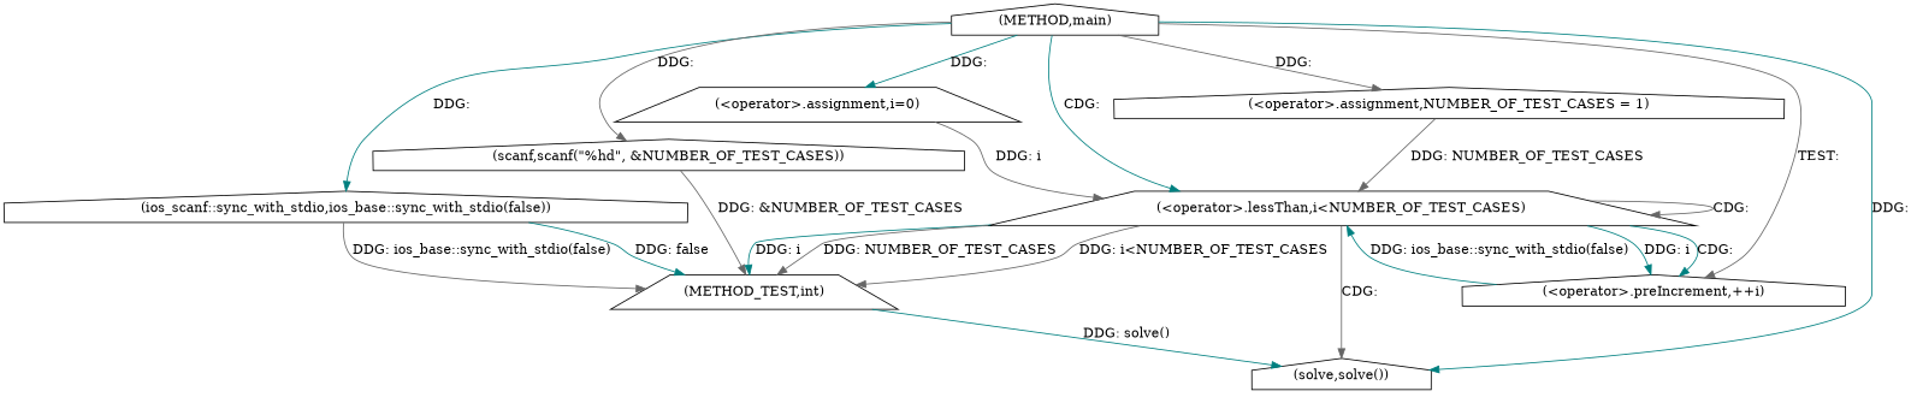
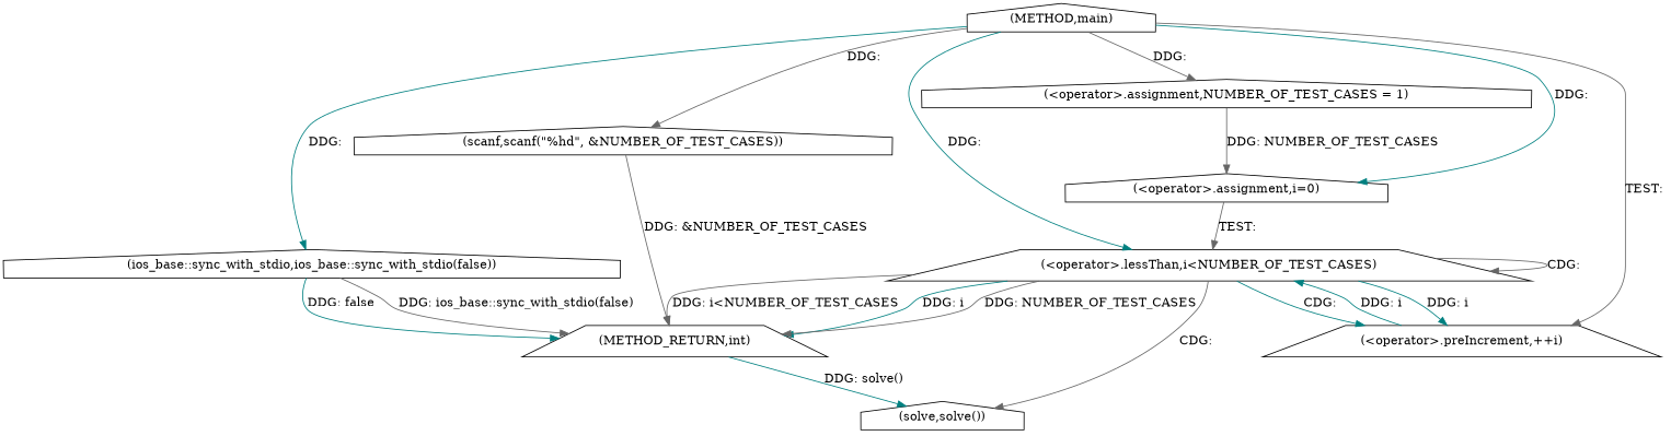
  digraph {
    node [shape=house]
    edge [color=gray40]
    n1 [label="(METHOD,main)"]
-   n2 [label="(ios_scanf::sync_with_stdio,ios_base::sync_with_stdio(false))"]
+   n2 [label="(ios_base::sync_with_stdio,ios_base::sync_with_stdio(false))"]
    n3 [label="(<operator>.assignment,NUMBER_OF_TEST_CASES = 1)"]
    n4 [label="(scanf,scanf(\"%hd\", &NUMBER_OF_TEST_CASES))"]
-   n5 [label="(<operator>.assignment,i=0)" shape=trapezium]
+   n5 [label="(<operator>.assignment,i=0)"]
    n6 [label="(<operator>.lessThan,i<NUMBER_OF_TEST_CASES)" shape=trapezium]
-   n7 [label="(<operator>.preIncrement,++i)"]
+   n7 [label="(<operator>.preIncrement,++i)" shape=trapezium]
    n8 [label="(solve,solve())"]
-   n9 [label="(METHOD_TEST,int)" shape=trapezium]
+   n9 [label="(METHOD_RETURN,int)" shape=trapezium]
    n1 -> n2 [color=teal label="DDG: "]
    n1 -> n3 [label="DDG: "]
    n1 -> n4 [label="DDG: "]
    n1 -> n5 [color=teal label="DDG: "]
-   n1 -> n6 [color=teal label="CDG: "]
+   n1 -> n6 [color=teal label="DDG: "]
    n1 -> n7 [label="TEST: "]
-   n1 -> n8 [color=teal label="DDG: "]
    n2 -> n9 [label="DDG: ios_base::sync_with_stdio(false)"]
    n2 -> n9 [color=teal label="DDG: false"]
-   n3 -> n6 [label="DDG: NUMBER_OF_TEST_CASES"]
+   n3 -> n5 [label="DDG: NUMBER_OF_TEST_CASES"]
    n4 -> n9 [label="DDG: &NUMBER_OF_TEST_CASES"]
-   n5 -> n6 [label="DDG: i"]
+   n5 -> n6 [label="TEST: "]
    n6 -> n6 [label="CDG: "]
    n6 -> n7 [color=teal label="DDG: i"]
    n6 -> n7 [color=teal label="CDG: "]
    n6 -> n8 [label="CDG: "]
    n6 -> n9 [color=teal label="DDG: i"]
    n6 -> n9 [label="DDG: NUMBER_OF_TEST_CASES"]
    n6 -> n9 [label="DDG: i<NUMBER_OF_TEST_CASES"]
-   n7 -> n6 [color=teal label="DDG: ios_base::sync_with_stdio(false)"]
+   n7 -> n6 [color=teal label="DDG: i"]
    n9 -> n8 [color=teal label="DDG: solve()"]
  }
